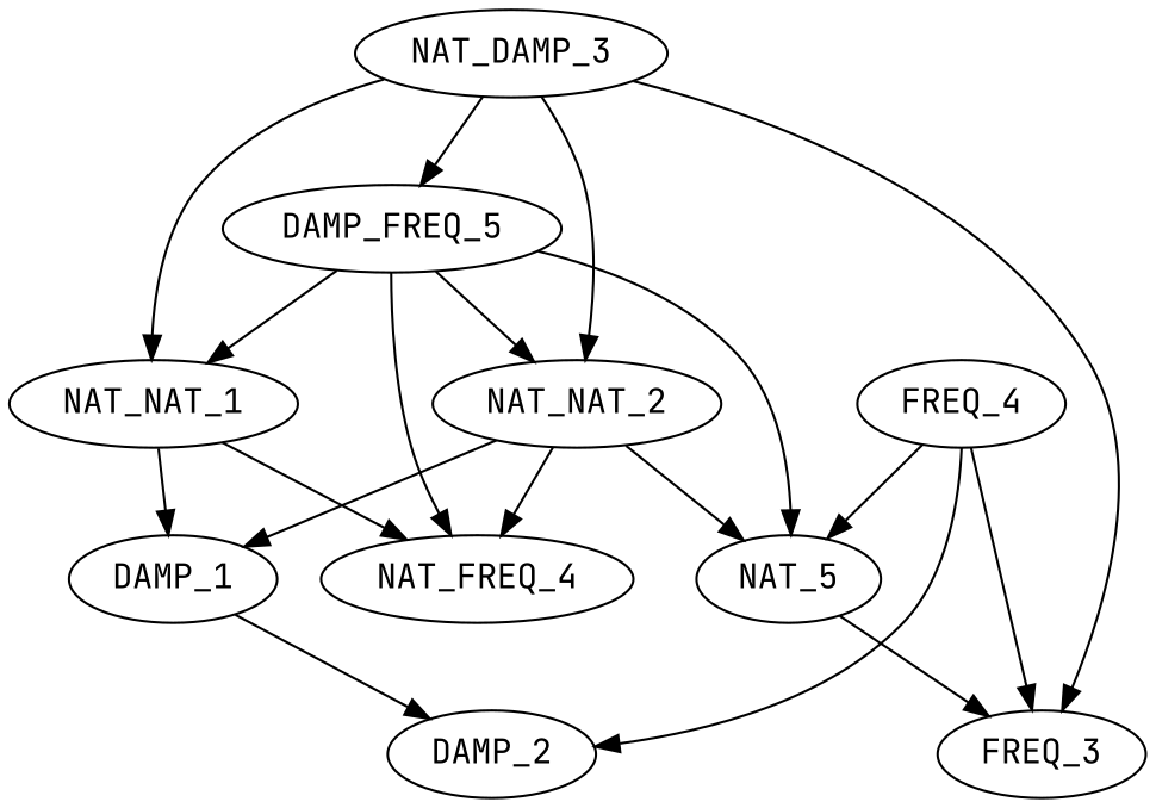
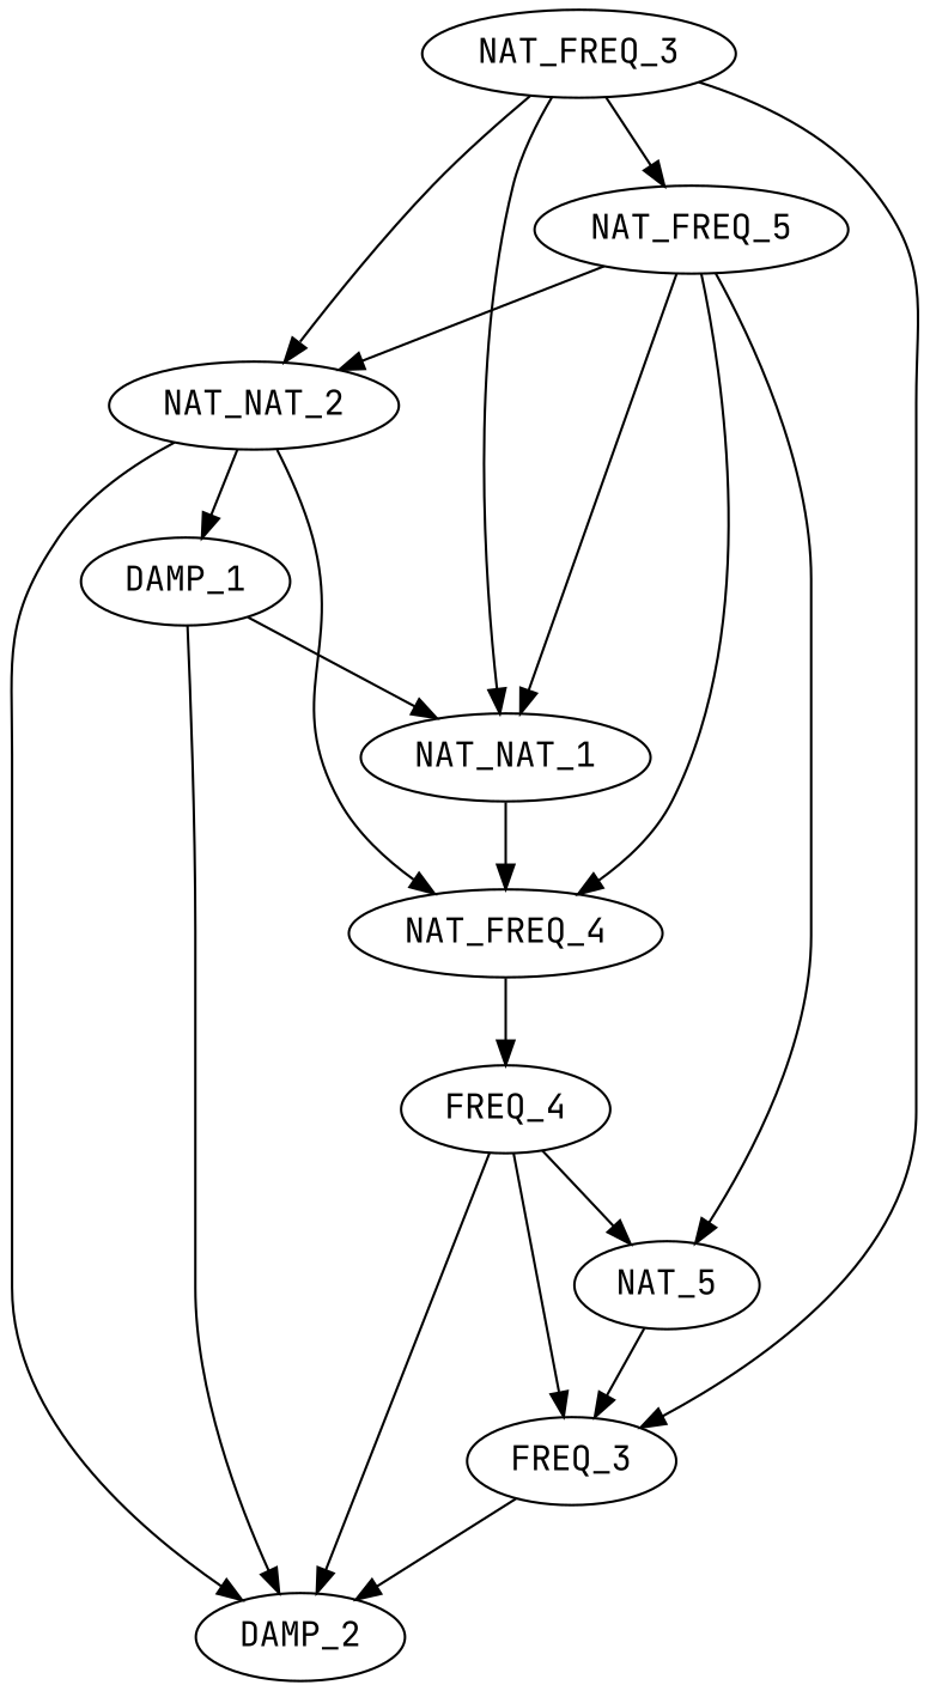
  strict digraph {
    fontname="JetBrains Mono"
    node [fontname="JetBrains Mono"]
    edge [fontname="JetBrains Mono"]
    n1 [label=NAT_NAT_1]
    NAT_FREQ_4
    DAMP_1
    n4 [label=FREQ_4]
    DAMP_2
    n6 [label=FREQ_3]
    n7 [label=NAT_5]
    n8 [label=NAT_NAT_2]
-   NAT_FREQ_3 [label=NAT_DAMP_3]
-   NAT_FREQ_5 [label=DAMP_FREQ_5]
+   NAT_FREQ_3
+   NAT_FREQ_5
    n1 -> NAT_FREQ_4
-   n1 -> DAMP_1
+   DAMP_1 -> n1
+   NAT_FREQ_4 -> n4
    DAMP_1 -> DAMP_2
    n4 -> DAMP_2
    n4 -> n6
    n4 -> n7
+   n6 -> DAMP_2
    n7 -> n6
    n8 -> NAT_FREQ_4
    n8 -> DAMP_1
-   n8 -> n7
+   n8 -> DAMP_2
    NAT_FREQ_3 -> n1
    NAT_FREQ_3 -> n6
    NAT_FREQ_3 -> n8
    NAT_FREQ_3 -> NAT_FREQ_5
    NAT_FREQ_5 -> n1
    NAT_FREQ_5 -> NAT_FREQ_4
    NAT_FREQ_5 -> n7
    NAT_FREQ_5 -> n8
  }
